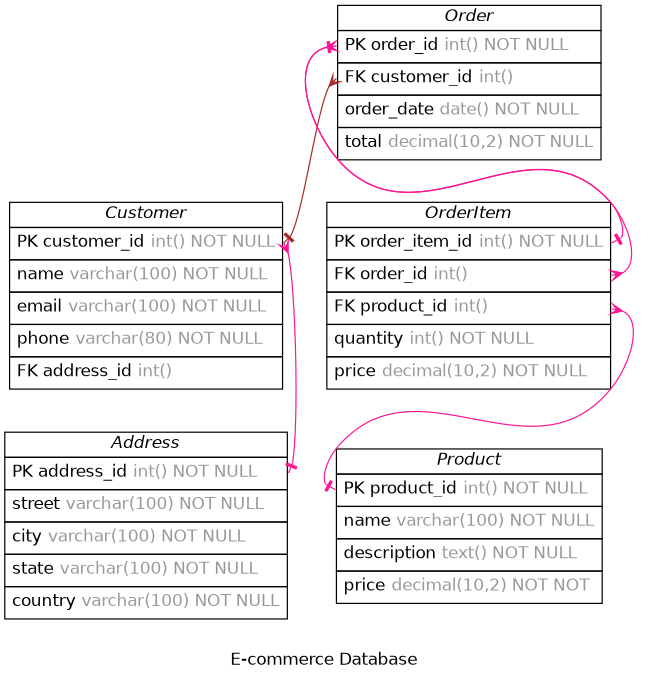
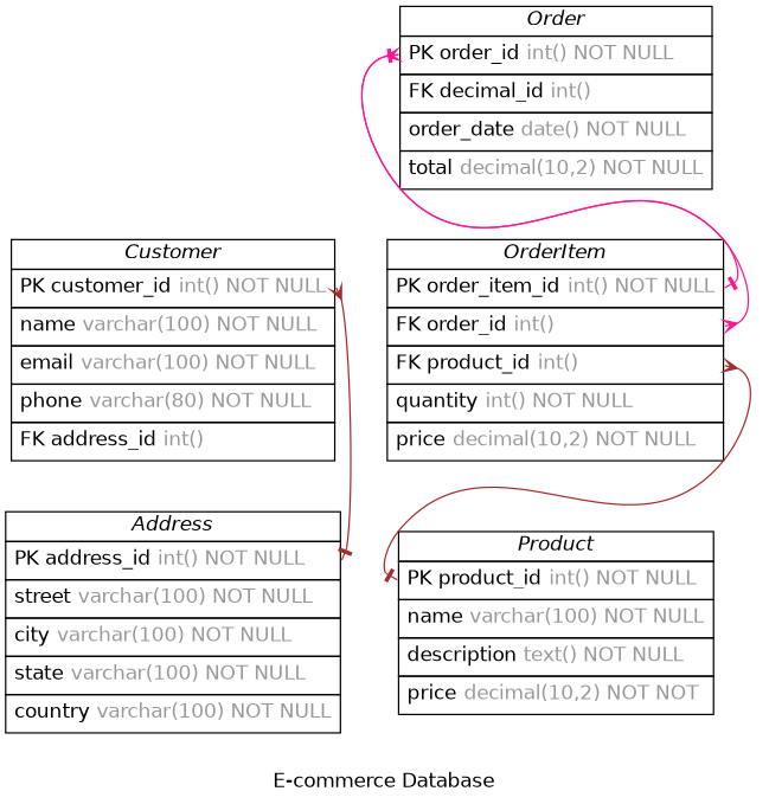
  digraph {
    concentrate=true
    fontname=Helvetica
    label="E-commerce Database"
    nodesep=0.5
    rankdir=TB
    splines=spline
    node [fontname=Helvetica shape=plain]
    edge [arrowhead=noneotee arrowsize=0.9 arrowtail=ocrow color=brown dir=both fontname=Helvetica fontsize=12 labelangle=32 labeldistance=1.8 penwidth=1.0 tailport=customer_id]
    n1 [label=<         <table border="0" cellborder="1" cellspacing="0" >         <tr><td><i>Customer</i></td></tr>         <tr><td port="customer_id" align="left" cellpadding="5">PK customer_id <font color="grey60">int() NOT NULL</font></td></tr>         <tr><td port="name" align="left" cellpadding="5">name <font color="grey60">varchar(100) NOT NULL</font></td></tr>         <tr><td port="email" align="left" cellpadding="5">email <font color="grey60">varchar(100) NOT NULL</font></td></tr>         <tr><td port="phone" align="left" cellpadding="5">phone <font color="grey60">varchar(80) NOT NULL</font></td></tr>         <tr><td port="address_id" align="left" cellpadding="5">FK address_id <font color="grey60">int()</font></td></tr>     </table>>]
    n2 [label=<         <table border="0" cellborder="1" cellspacing="0" >         <tr><td><i>Address</i></td></tr>         <tr><td port="address_id" align="left" cellpadding="5">PK address_id <font color="grey60">int() NOT NULL</font></td></tr>         <tr><td port="street" align="left" cellpadding="5">street <font color="grey60">varchar(100) NOT NULL</font></td></tr>         <tr><td port="city" align="left" cellpadding="5">city <font color="grey60">varchar(100) NOT NULL</font></td></tr>         <tr><td port="state" align="left" cellpadding="5">state <font color="grey60">varchar(100) NOT NULL</font></td></tr>         <tr><td port="country" align="left" cellpadding="5">country <font color="grey60">varchar(100) NOT NULL</font></td></tr>     </table>>]
-   n3 [label=<         <table border="0" cellborder="1" cellspacing="0" >         <tr><td><i>Order</i></td></tr>         <tr><td port="order_id" align="left" cellpadding="5">PK order_id <font color="grey60">int() NOT NULL</font></td></tr>         <tr><td port="customer_id" align="left" cellpadding="5">FK customer_id <font color="grey60">int()</font></td></tr>         <tr><td port="order_date" align="left" cellpadding="5">order_date <font color="grey60">date() NOT NULL</font></td></tr>         <tr><td port="total" align="left" cellpadding="5">total <font color="grey60">decimal(10,2) NOT NULL</font></td></tr>     </table>>]
+   n3 [label=<         <table border="0" cellborder="1" cellspacing="0" >         <tr><td><i>Order</i></td></tr>         <tr><td port="order_id" align="left" cellpadding="5">PK order_id <font color="grey60">int() NOT NULL</font></td></tr>         <tr><td port="customer_id" align="left" cellpadding="5">FK decimal_id <font color="grey60">int()</font></td></tr>         <tr><td port="order_date" align="left" cellpadding="5">order_date <font color="grey60">date() NOT NULL</font></td></tr>         <tr><td port="total" align="left" cellpadding="5">total <font color="grey60">decimal(10,2) NOT NULL</font></td></tr>     </table>>]
    n4 [label=<         <table border="0" cellborder="1" cellspacing="0" >         <tr><td><i>OrderItem</i></td></tr>         <tr><td port="order_item_id" align="left" cellpadding="5">PK order_item_id <font color="grey60">int() NOT NULL</font></td></tr>         <tr><td port="order_id" align="left" cellpadding="5">FK order_id <font color="grey60">int()</font></td></tr>         <tr><td port="product_id" align="left" cellpadding="5">FK product_id <font color="grey60">int()</font></td></tr>         <tr><td port="quantity" align="left" cellpadding="5">quantity <font color="grey60">int() NOT NULL</font></td></tr>         <tr><td port="price" align="left" cellpadding="5">price <font color="grey60">decimal(10,2) NOT NULL</font></td></tr>     </table>>]
    n5 [label=<         <table border="0" cellborder="1" cellspacing="0" >         <tr><td><i>Product</i></td></tr>         <tr><td port="product_id" align="left" cellpadding="5">PK product_id <font color="grey60">int() NOT NULL</font></td></tr>         <tr><td port="name" align="left" cellpadding="5">name <font color="grey60">varchar(100) NOT NULL</font></td></tr>         <tr><td port="description" align="left" cellpadding="5">description <font color="grey60">text() NOT NULL</font></td></tr>         <tr><td port="price" align="left" cellpadding="5">price <font color="grey60">decimal(10,2) NOT NOT</font></td></tr>     </table>>]
-   n1 -> n2 [color=deeppink headport=address_id]
-   n3 -> n1 [headport=customer_id]
+   n1 -> n2 [headport=address_id]
    n3 -> n4 [color=deeppink headport=order_item_id tailport=order_id]
    n4 -> n3 [color=deeppink headport=order_id tailport=order_id]
-   n4 -> n5 [color=deeppink headport=product_id tailport=product_id]
+   n4 -> n5 [headport=product_id tailport=product_id]
  }
